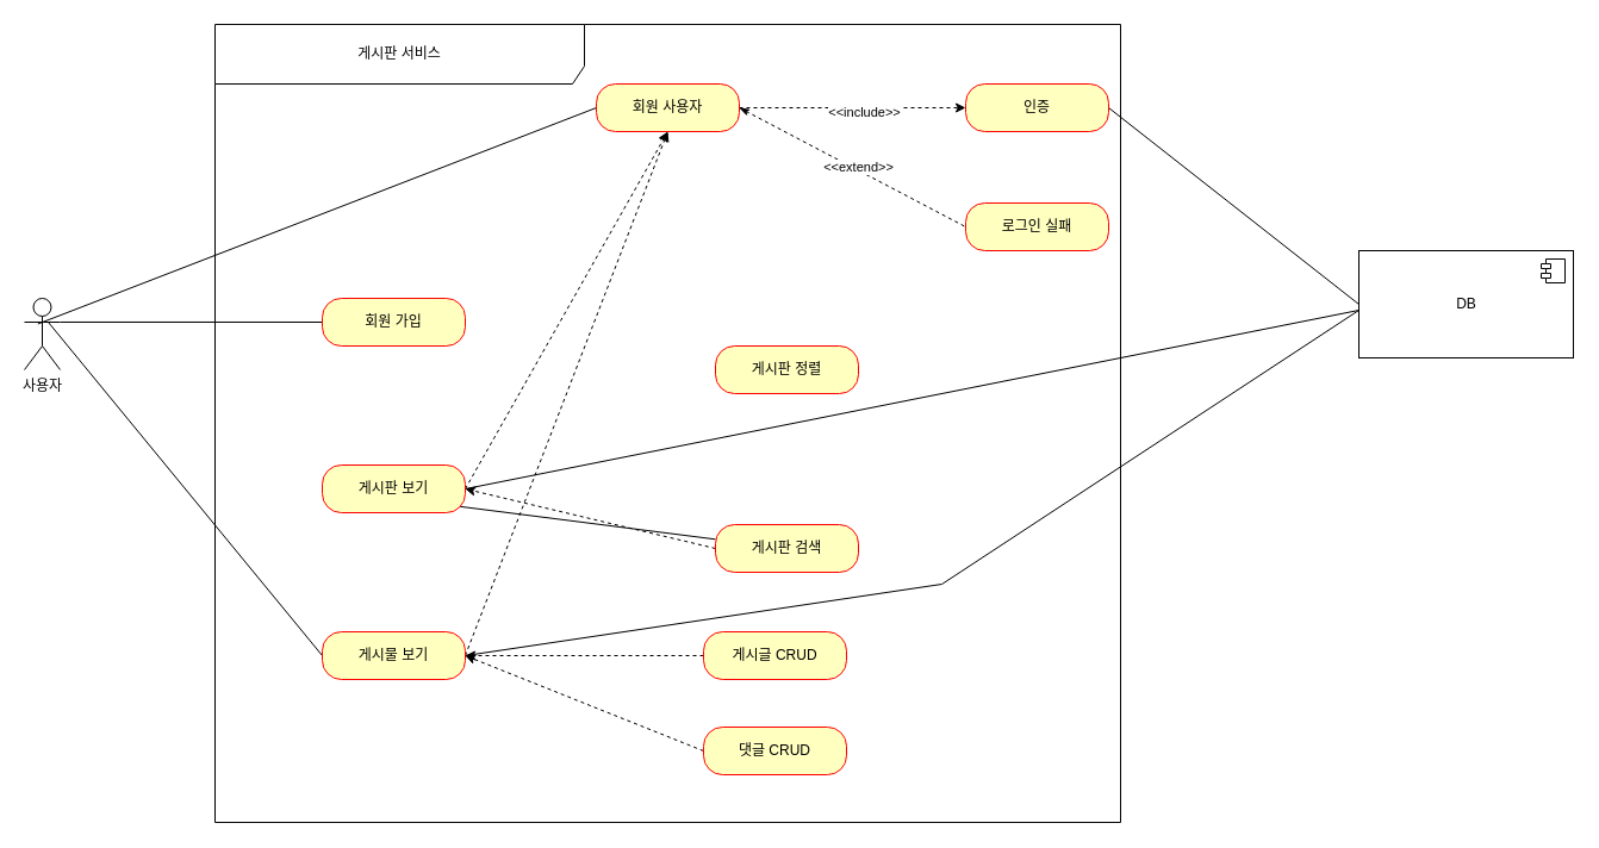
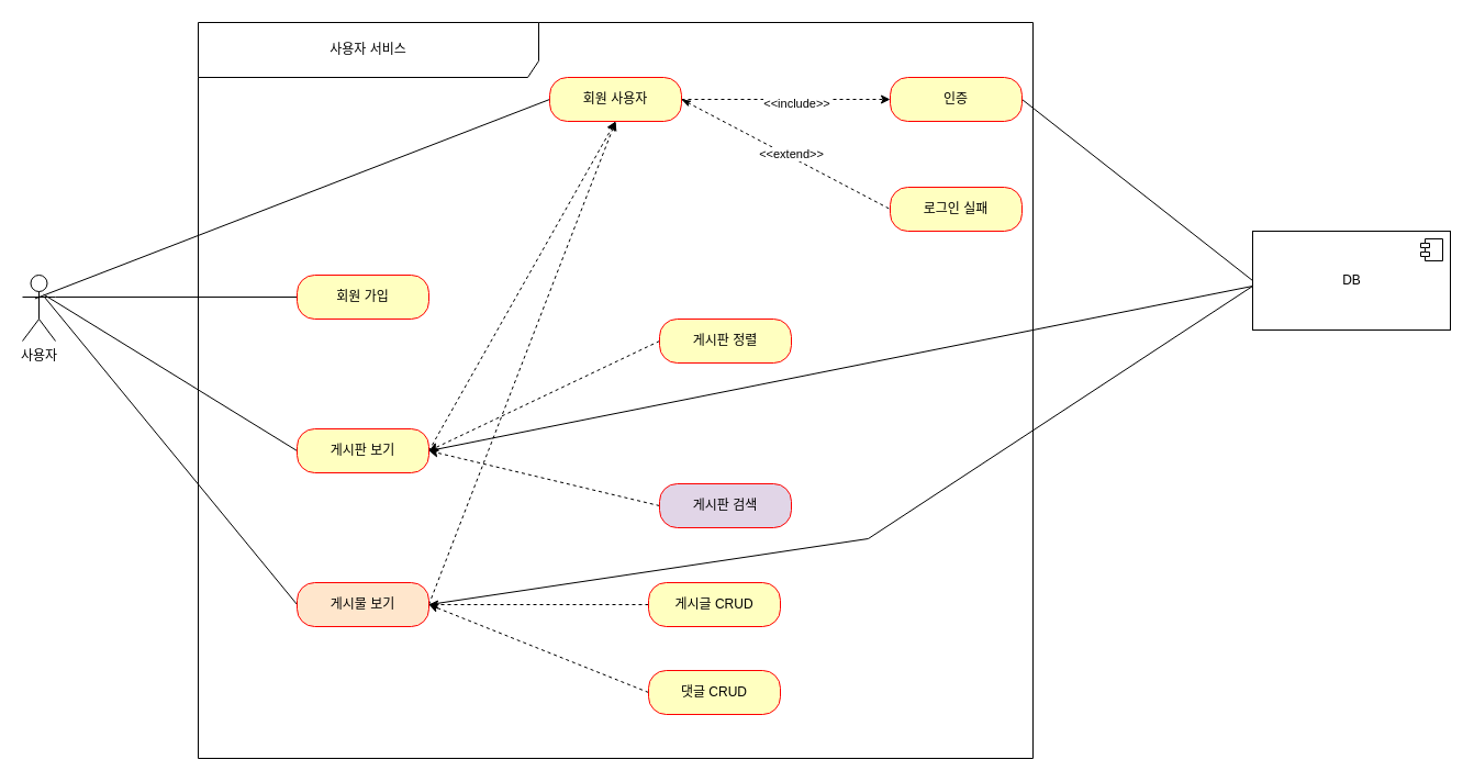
  <mxCell id="0" />
  <mxCell id="1" parent="0" />
  <mxCell id="2" value="사용자" style="shape=umlActor;verticalLabelPosition=bottom;verticalAlign=top;html=1;" vertex="1" parent="1"><mxGeometry x="20" y="250" width="30" height="60" as="geometry" /></mxCell>
- <mxCell id="3" value="게시판 서비스" style="shape=umlFrame;whiteSpace=wrap;html=1;width=310;height=50;" vertex="1" parent="1"><mxGeometry x="180" y="20" width="760" height="670" as="geometry" /></mxCell>
+ <mxCell id="3" value="사용자 서비스" style="shape=umlFrame;whiteSpace=wrap;html=1;width=310;height=50;" vertex="1" parent="1"><mxGeometry x="180" y="20" width="760" height="670" as="geometry" /></mxCell>
  <mxCell id="4" style="rounded=0;orthogonalLoop=1;jettySize=auto;html=1;entryX=1;entryY=0.333;entryDx=0;entryDy=0;entryPerimeter=0;endArrow=none;endFill=0;" edge="1" parent="1" source="5" target="2"><mxGeometry relative="1" as="geometry" /></mxCell>
  <mxCell id="5" value="회원 가입" style="rounded=1;whiteSpace=wrap;html=1;arcSize=40;fontColor=#000000;fillColor=#ffffc0;strokeColor=#ff0000;" vertex="1" parent="1"><mxGeometry x="270" y="250" width="120" height="40" as="geometry" /></mxCell>
- <mxCell id="6" style="edgeStyle=none;rounded=0;orthogonalLoop=1;jettySize=auto;html=1;exitX=0;exitY=0.5;exitDx=0;exitDy=0;endArrow=none;endFill=0;" edge="1" parent="1" source="9" target="26"><mxGeometry relative="1" as="geometry" /></mxCell>
+ <mxCell id="6" style="edgeStyle=none;rounded=0;orthogonalLoop=1;jettySize=auto;html=1;exitX=0;exitY=0.5;exitDx=0;exitDy=0;entryX=0.64;entryY=0.293;entryDx=0;entryDy=0;entryPerimeter=0;endArrow=none;endFill=0;" edge="1" parent="1" source="9" target="2"><mxGeometry relative="1" as="geometry" /></mxCell>
  <mxCell id="7" style="edgeStyle=none;rounded=0;orthogonalLoop=1;jettySize=auto;html=1;exitX=1;exitY=0.5;exitDx=0;exitDy=0;entryX=0.5;entryY=1;entryDx=0;entryDy=0;dashed=1;startArrow=none;startFill=0;endArrow=classic;endFill=1;" edge="1" parent="1" source="9" target="19"><mxGeometry relative="1" as="geometry" /></mxCell>
  <mxCell id="8" style="edgeStyle=none;rounded=0;orthogonalLoop=1;jettySize=auto;html=1;exitX=1;exitY=0.5;exitDx=0;exitDy=0;startArrow=none;startFill=0;endArrow=none;endFill=0;" edge="1" parent="1" source="9"><mxGeometry relative="1" as="geometry"><mxPoint x="1140" y="260" as="targetPoint" /></mxGeometry></mxCell>
  <mxCell id="9" value="게시판 보기" style="rounded=1;whiteSpace=wrap;html=1;arcSize=40;fontColor=#000000;fillColor=#ffffc0;strokeColor=#ff0000;" vertex="1" parent="1"><mxGeometry x="270" y="390" width="120" height="40" as="geometry" /></mxCell>
  <mxCell id="10" style="edgeStyle=none;rounded=0;orthogonalLoop=1;jettySize=auto;html=1;exitX=0;exitY=0.5;exitDx=0;exitDy=0;endArrow=none;endFill=0;" edge="1" parent="1" source="13"><mxGeometry relative="1" as="geometry"><mxPoint x="40" y="270" as="targetPoint" /></mxGeometry></mxCell>
  <mxCell id="11" style="edgeStyle=none;rounded=0;orthogonalLoop=1;jettySize=auto;html=1;exitX=1;exitY=0.5;exitDx=0;exitDy=0;dashed=1;startArrow=none;startFill=0;endArrow=classic;endFill=1;" edge="1" parent="1" source="13"><mxGeometry relative="1" as="geometry"><mxPoint x="560" y="110" as="targetPoint" /></mxGeometry></mxCell>
  <mxCell id="12" style="edgeStyle=none;rounded=0;orthogonalLoop=1;jettySize=auto;html=1;exitX=1;exitY=0.5;exitDx=0;exitDy=0;startArrow=none;startFill=0;endArrow=none;endFill=0;" edge="1" parent="1" source="13"><mxGeometry relative="1" as="geometry"><mxPoint x="1140" y="260" as="targetPoint" /><Array as="points"><mxPoint x="790" y="490" /></Array></mxGeometry></mxCell>
- <mxCell id="13" value="게시물 보기" style="rounded=1;whiteSpace=wrap;html=1;arcSize=40;fontColor=#000000;fillColor=#ffffc0;strokeColor=#ff0000;" vertex="1" parent="1"><mxGeometry x="270" y="530" width="120" height="40" as="geometry" /></mxCell>
+ <mxCell id="13" value="게시물 보기" style="rounded=1;whiteSpace=wrap;html=1;arcSize=40;fontColor=#000000;fillColor=#ffe6cc;strokeColor=#ff0000;" vertex="1" parent="1"><mxGeometry x="270" y="530" width="120" height="40" as="geometry" /></mxCell>
  <mxCell id="14" style="edgeStyle=none;rounded=0;orthogonalLoop=1;jettySize=auto;html=1;entryX=0.379;entryY=0.358;entryDx=0;entryDy=0;entryPerimeter=0;endArrow=none;endFill=0;exitX=0;exitY=0.5;exitDx=0;exitDy=0;" edge="1" parent="1" source="19" target="2"><mxGeometry relative="1" as="geometry" /></mxCell>
  <mxCell id="15" style="edgeStyle=none;rounded=0;orthogonalLoop=1;jettySize=auto;html=1;endArrow=classic;endFill=1;dashed=1;" edge="1" parent="1" source="19" target="21"><mxGeometry relative="1" as="geometry" /></mxCell>
  <mxCell id="16" value="&amp;lt;&amp;lt;include&amp;gt;&amp;gt;" style="edgeLabel;html=1;align=center;verticalAlign=middle;resizable=0;points=[];" vertex="1" connectable="0" parent="15"><mxGeometry x="0.109" y="-3" relative="1" as="geometry"><mxPoint x="-1" as="offset" /></mxGeometry></mxCell>
  <mxCell id="17" style="edgeStyle=none;rounded=0;orthogonalLoop=1;jettySize=auto;html=1;exitX=1;exitY=0.5;exitDx=0;exitDy=0;entryX=0;entryY=0.5;entryDx=0;entryDy=0;endArrow=none;endFill=0;startArrow=classicThin;startFill=1;dashed=1;" edge="1" parent="1" source="19" target="22"><mxGeometry relative="1" as="geometry" /></mxCell>
  <mxCell id="18" value="&amp;lt;&amp;lt;extend&amp;gt;&amp;gt;" style="edgeLabel;html=1;align=center;verticalAlign=middle;resizable=0;points=[];" vertex="1" connectable="0" parent="17"><mxGeometry x="0.271" y="2" relative="1" as="geometry"><mxPoint x="-22" y="-12" as="offset" /></mxGeometry></mxCell>
  <mxCell id="19" value="회원 사용자" style="rounded=1;whiteSpace=wrap;html=1;arcSize=40;fontColor=#000000;fillColor=#ffffc0;strokeColor=#ff0000;" vertex="1" parent="1"><mxGeometry x="500" y="70" width="120" height="40" as="geometry" /></mxCell>
  <mxCell id="20" style="edgeStyle=none;rounded=0;orthogonalLoop=1;jettySize=auto;html=1;exitX=1;exitY=0.5;exitDx=0;exitDy=0;entryX=0;entryY=0.5;entryDx=0;entryDy=0;startArrow=none;startFill=0;endArrow=none;endFill=0;" edge="1" parent="1" source="21" target="31"><mxGeometry relative="1" as="geometry" /></mxCell>
  <mxCell id="21" value="인증" style="rounded=1;whiteSpace=wrap;html=1;arcSize=40;fontColor=#000000;fillColor=#ffffc0;strokeColor=#ff0000;" vertex="1" parent="1"><mxGeometry x="810" y="70" width="120" height="40" as="geometry" /></mxCell>
  <mxCell id="22" value="로그인 실패" style="rounded=1;whiteSpace=wrap;html=1;arcSize=40;fontColor=#000000;fillColor=#ffffc0;strokeColor=#ff0000;" vertex="1" parent="1"><mxGeometry x="810" y="170" width="120" height="40" as="geometry" /></mxCell>
+ <mxCell id="23" style="edgeStyle=none;rounded=0;orthogonalLoop=1;jettySize=auto;html=1;exitX=0;exitY=0.5;exitDx=0;exitDy=0;entryX=1;entryY=0.5;entryDx=0;entryDy=0;dashed=1;startArrow=none;startFill=0;endArrow=classic;endFill=1;" edge="1" parent="1" source="24" target="9"><mxGeometry relative="1" as="geometry" /></mxCell>
  <mxCell id="24" value="게시판 정렬" style="rounded=1;whiteSpace=wrap;html=1;arcSize=40;fontColor=#000000;fillColor=#ffffc0;strokeColor=#ff0000;" vertex="1" parent="1"><mxGeometry x="600" y="290" width="120" height="40" as="geometry" /></mxCell>
  <mxCell id="25" style="edgeStyle=none;rounded=0;orthogonalLoop=1;jettySize=auto;html=1;exitX=0;exitY=0.5;exitDx=0;exitDy=0;dashed=1;startArrow=none;startFill=0;endArrow=classic;endFill=1;" edge="1" parent="1" source="26"><mxGeometry relative="1" as="geometry"><mxPoint x="390" y="410" as="targetPoint" /></mxGeometry></mxCell>
- <mxCell id="26" value="게시판 검색" style="rounded=1;whiteSpace=wrap;html=1;arcSize=40;fontColor=#000000;fillColor=#ffffc0;strokeColor=#ff0000;" vertex="1" parent="1"><mxGeometry x="600" y="440" width="120" height="40" as="geometry" /></mxCell>
+ <mxCell id="26" value="게시판 검색" style="rounded=1;whiteSpace=wrap;html=1;arcSize=40;fontColor=#000000;fillColor=#e1d5e7;strokeColor=#ff0000;" vertex="1" parent="1"><mxGeometry x="600" y="440" width="120" height="40" as="geometry" /></mxCell>
  <mxCell id="27" style="edgeStyle=none;rounded=0;orthogonalLoop=1;jettySize=auto;html=1;exitX=0;exitY=0.5;exitDx=0;exitDy=0;entryX=1;entryY=0.5;entryDx=0;entryDy=0;dashed=1;startArrow=none;startFill=0;endArrow=classic;endFill=1;" edge="1" parent="1" source="28" target="13"><mxGeometry relative="1" as="geometry" /></mxCell>
  <mxCell id="28" value="게시글 CRUD" style="rounded=1;whiteSpace=wrap;html=1;arcSize=40;fontColor=#000000;fillColor=#ffffc0;strokeColor=#ff0000;" vertex="1" parent="1"><mxGeometry x="590" y="530" width="120" height="40" as="geometry" /></mxCell>
  <mxCell id="29" style="edgeStyle=none;rounded=0;orthogonalLoop=1;jettySize=auto;html=1;exitX=0;exitY=0.5;exitDx=0;exitDy=0;dashed=1;startArrow=none;startFill=0;endArrow=classic;endFill=1;" edge="1" parent="1" source="30"><mxGeometry relative="1" as="geometry"><mxPoint x="390" y="550" as="targetPoint" /></mxGeometry></mxCell>
  <mxCell id="30" value="댓글 CRUD" style="rounded=1;whiteSpace=wrap;html=1;arcSize=40;fontColor=#000000;fillColor=#ffffc0;strokeColor=#ff0000;" vertex="1" parent="1"><mxGeometry x="590" y="610" width="120" height="40" as="geometry" /></mxCell>
  <mxCell id="31" value="DB" style="html=1;dropTarget=0;" vertex="1" parent="1"><mxGeometry x="1140" y="210" width="180" height="90" as="geometry" /></mxCell>
  <mxCell id="32" value="" style="shape=module;jettyWidth=8;jettyHeight=4;" vertex="1" parent="31"><mxGeometry x="1" width="20" height="20" relative="1" as="geometry"><mxPoint x="-27" y="7" as="offset" /></mxGeometry></mxCell>
